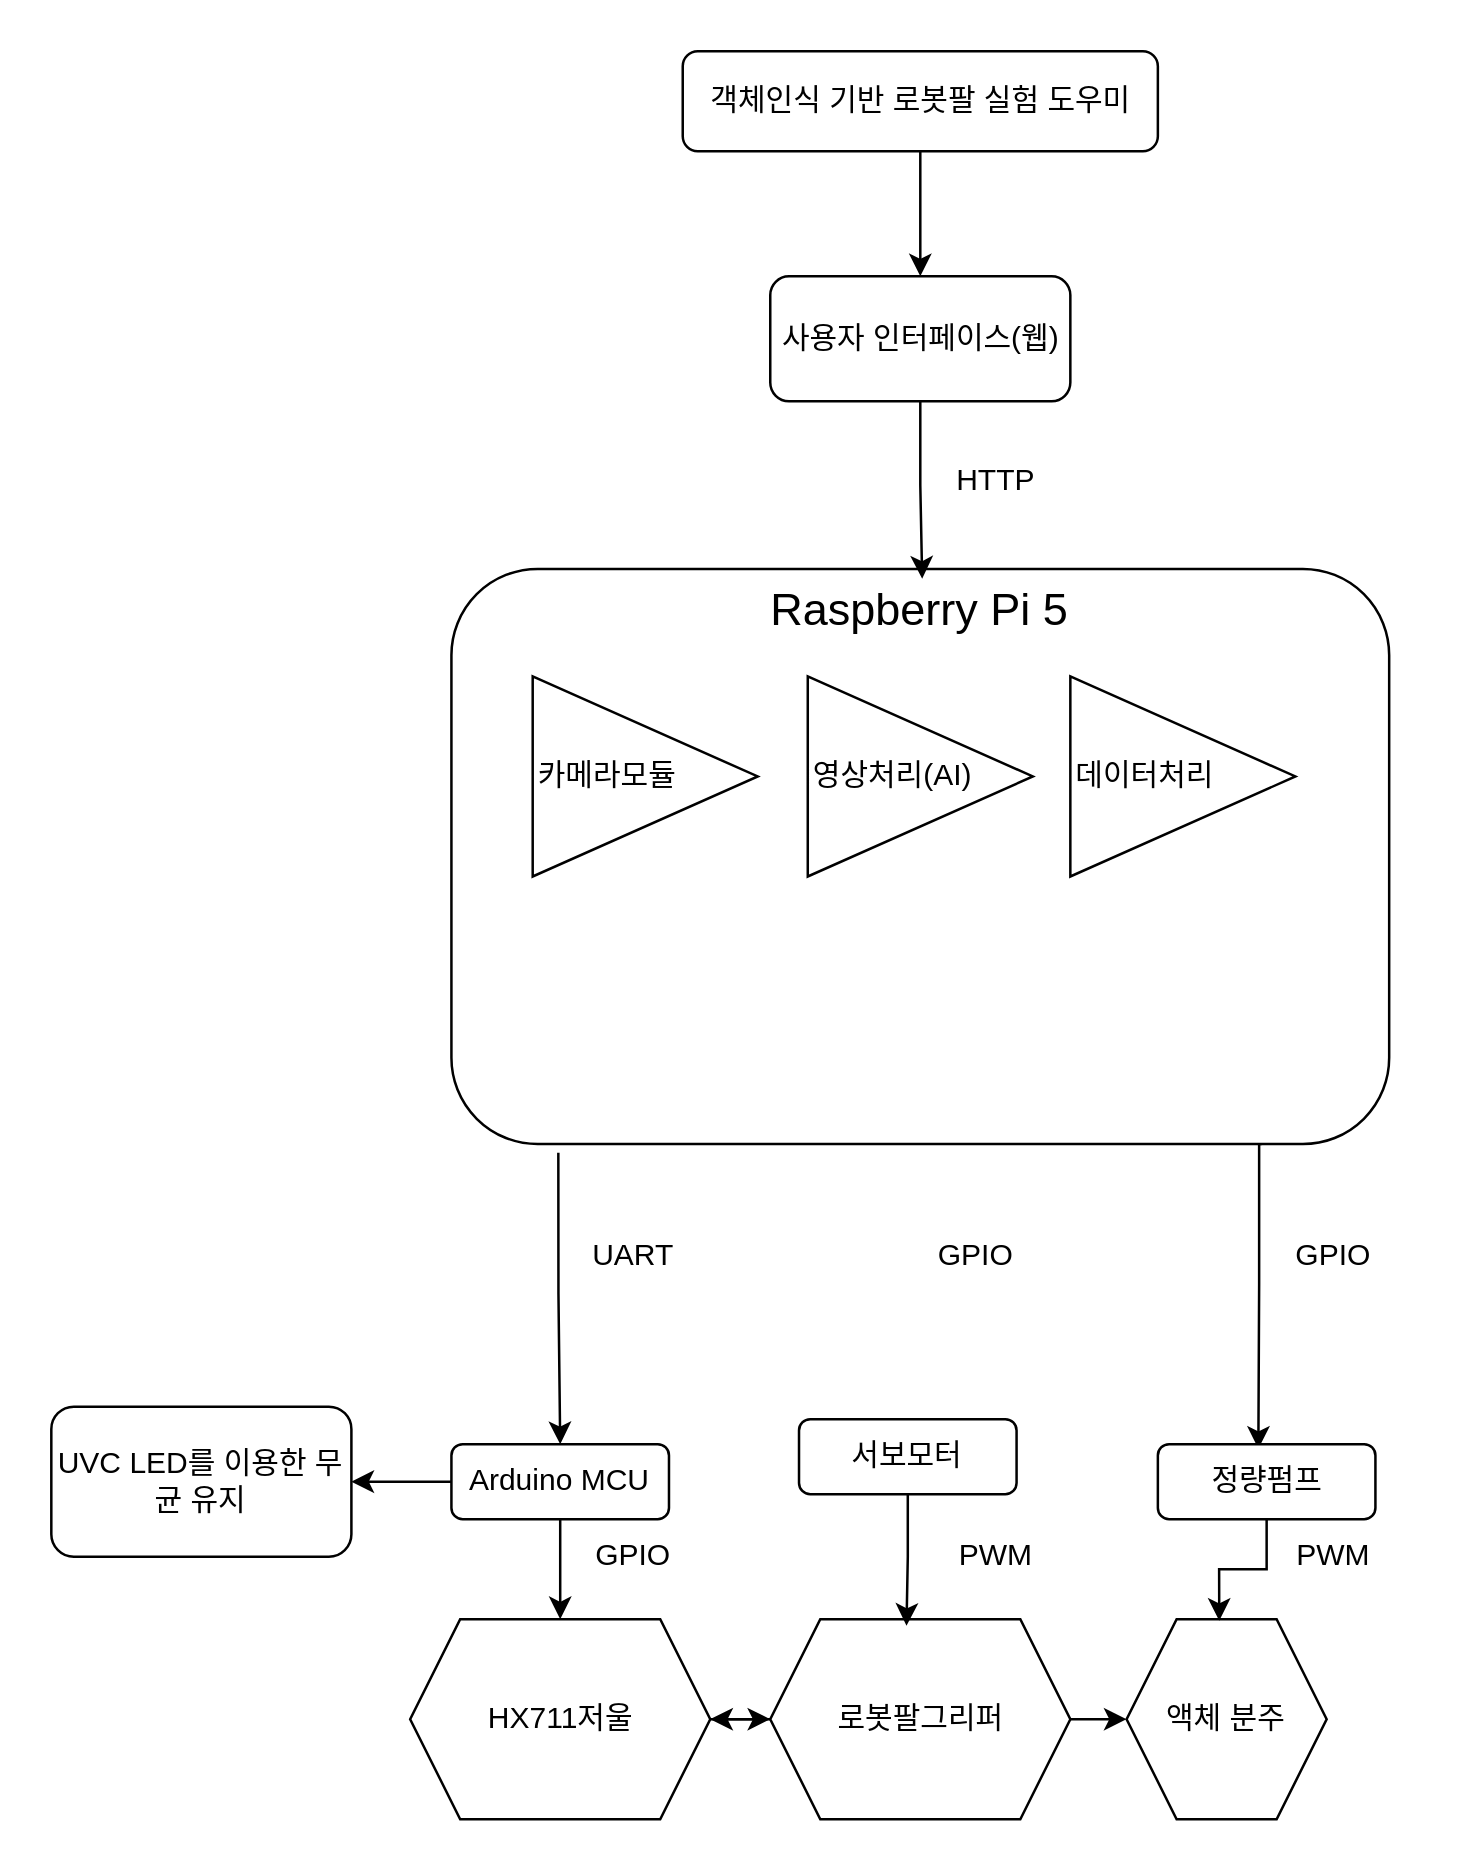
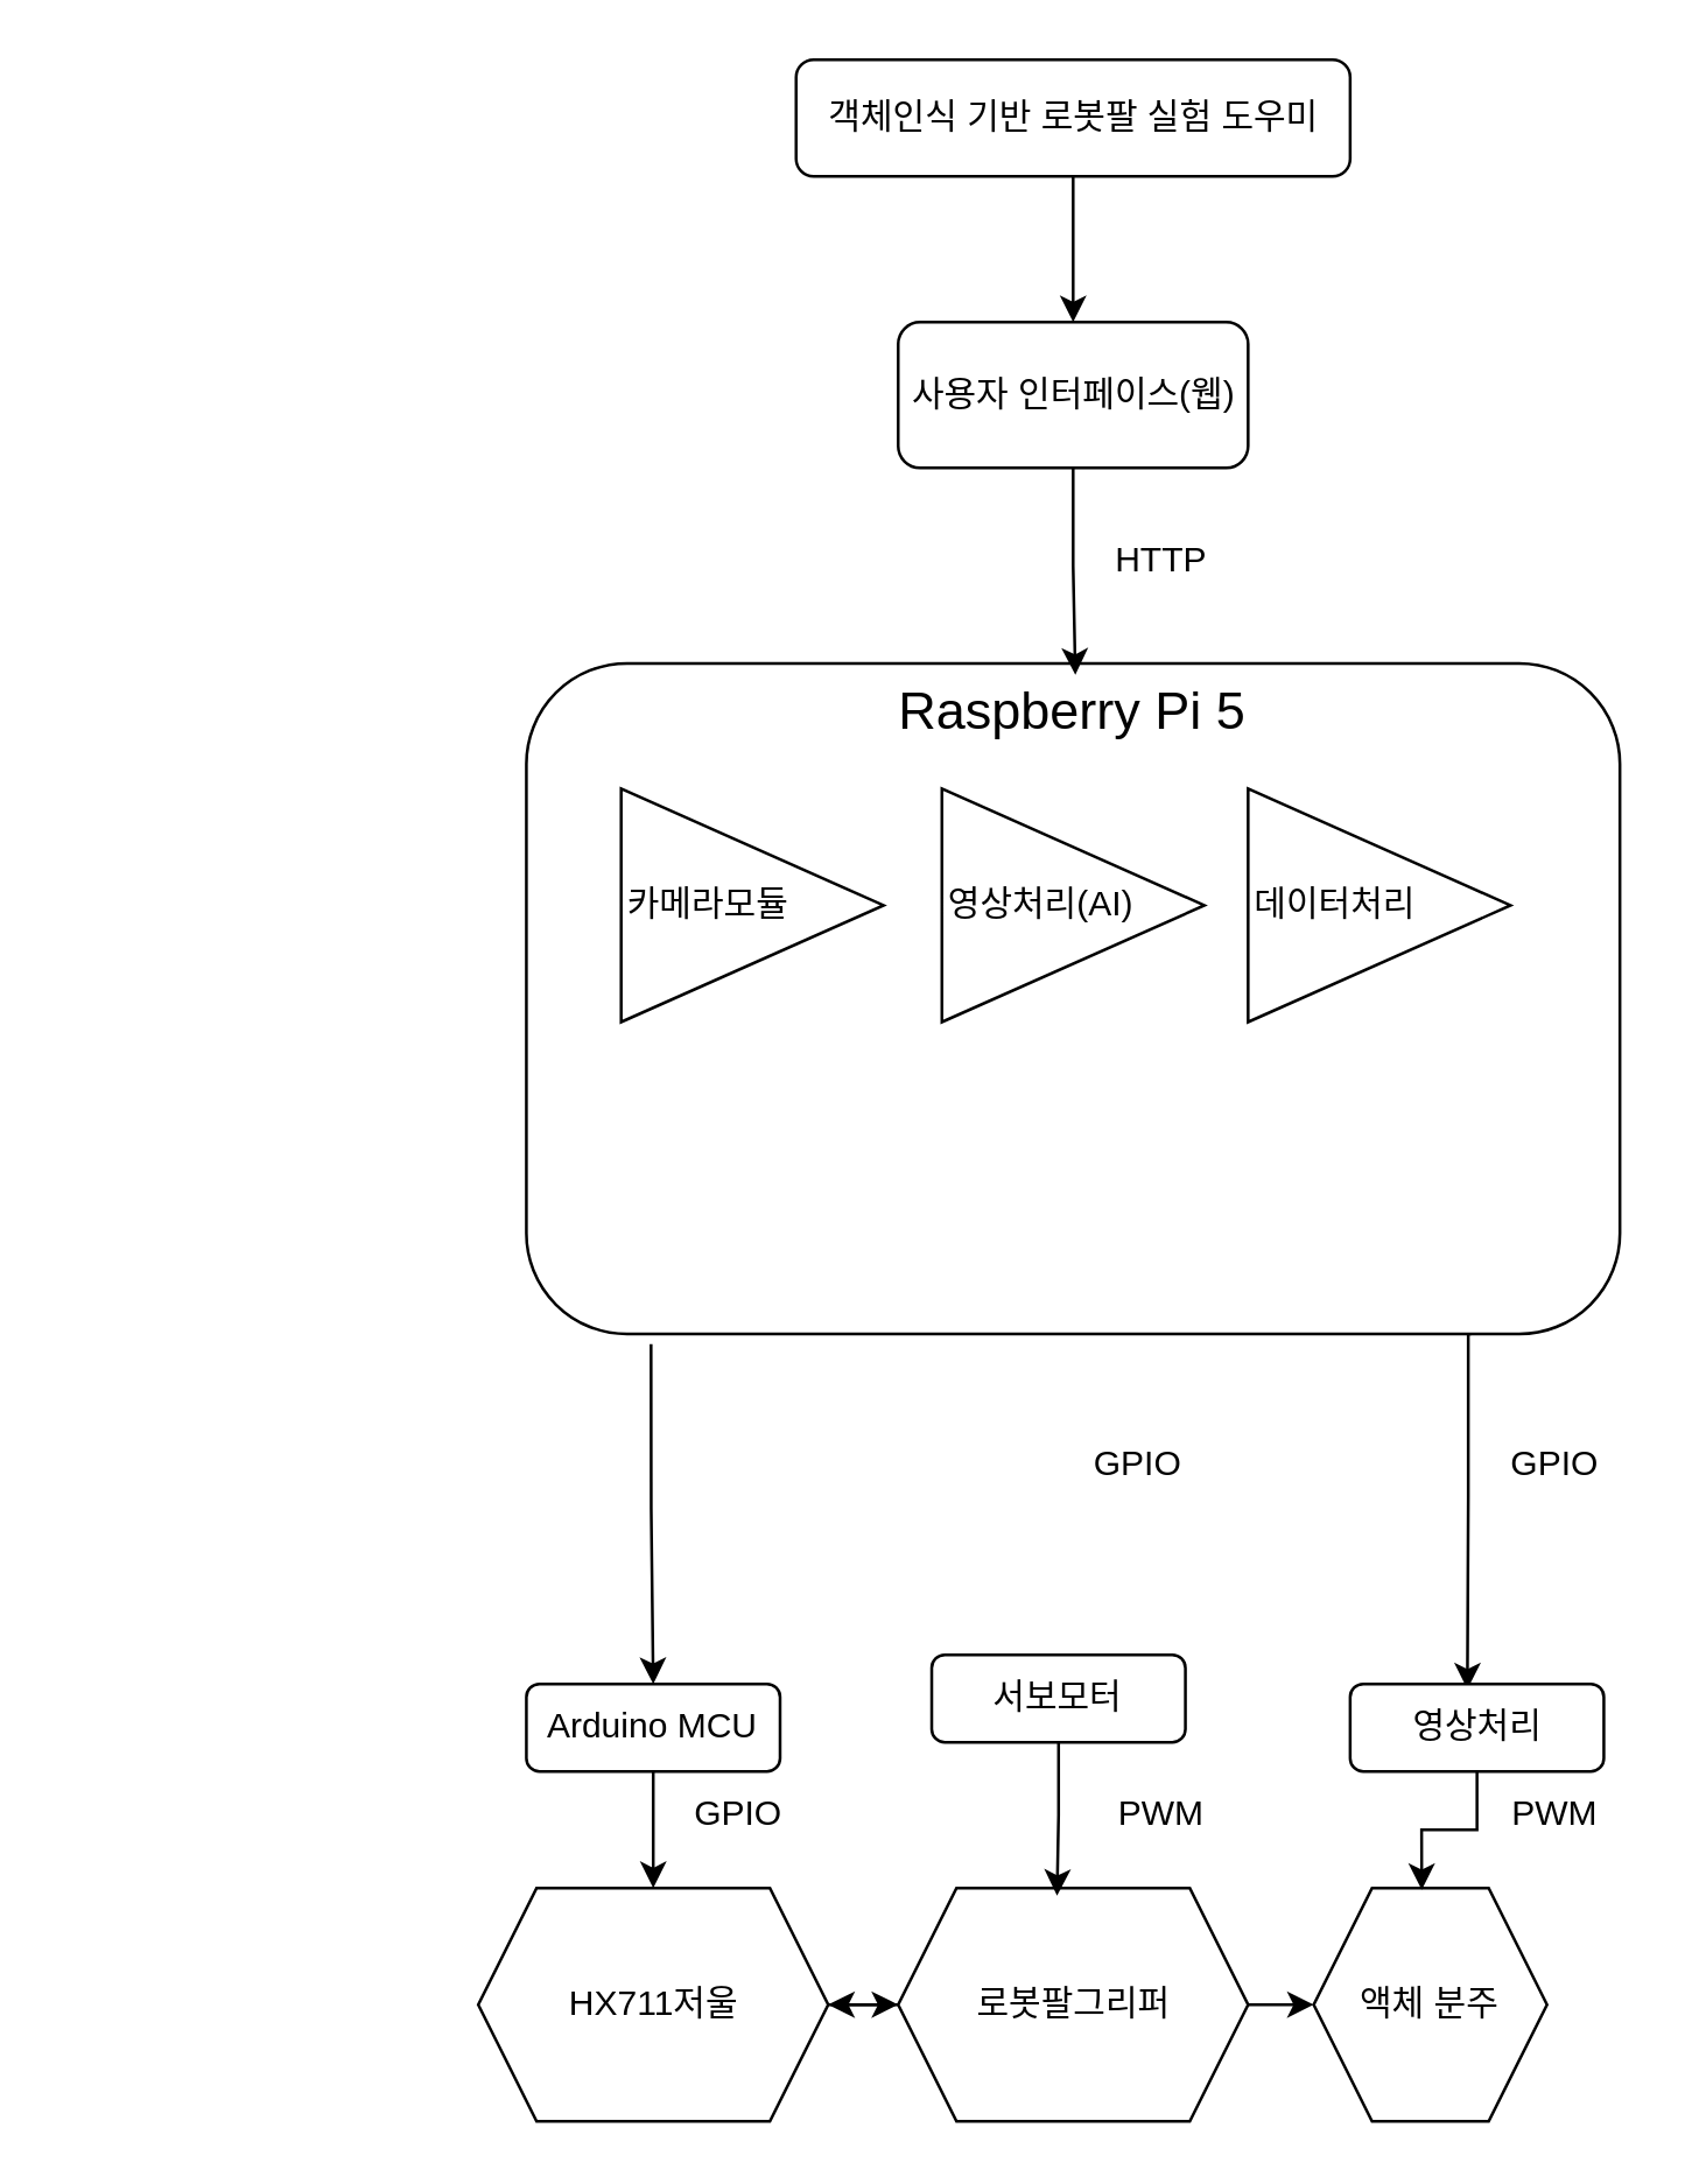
  <mxCell id="0" />
  <mxCell id="1" parent="0" />
  <mxCell id="2" style="edgeStyle=orthogonalEdgeStyle;rounded=0;orthogonalLoop=1;jettySize=auto;html=1;exitX=0.5;exitY=1;exitDx=0;exitDy=0;" edge="1" parent="1" source="3"><mxGeometry relative="1" as="geometry"><mxPoint x="367.5" y="110" as="targetPoint" /></mxGeometry></mxCell>
  <mxCell id="3" value="객체인식 기반 로봇팔 실험 도우미" style="rounded=1;whiteSpace=wrap;html=1;" vertex="1" parent="1"><mxGeometry x="272.5" y="20" width="190" height="40" as="geometry" /></mxCell>
  <mxCell id="4" value="사용자 인터페이스(웹)" style="rounded=1;whiteSpace=wrap;html=1;" vertex="1" parent="1"><mxGeometry x="307.5" y="110" width="120" height="50" as="geometry" /></mxCell>
  <mxCell id="5" style="edgeStyle=orthogonalEdgeStyle;rounded=0;orthogonalLoop=1;jettySize=auto;html=1;exitX=0.76;exitY=0.998;exitDx=0;exitDy=0;entryX=0.462;entryY=0.062;entryDx=0;entryDy=0;exitPerimeter=0;entryPerimeter=0;" edge="1" parent="1" target="14"><mxGeometry relative="1" as="geometry"><mxPoint x="502.5" y="567.46" as="targetPoint" /><mxPoint x="504" y="457" as="sourcePoint" /><Array as="points"><mxPoint x="503" y="457" /><mxPoint x="503" y="513" /></Array></mxGeometry></mxCell>
  <mxCell id="6" style="edgeStyle=orthogonalEdgeStyle;rounded=0;orthogonalLoop=1;jettySize=auto;html=1;entryX=0.5;entryY=0;entryDx=0;entryDy=0;exitX=0.114;exitY=1.015;exitDx=0;exitDy=0;exitPerimeter=0;" edge="1" parent="1" source="7" target="17"><mxGeometry relative="1" as="geometry" /></mxCell>
  <mxCell id="7" value="&lt;font style=&quot;font-size: 18px;&quot;&gt;Raspberry Pi 5&lt;/font&gt;" style="rounded=1;whiteSpace=wrap;html=1;verticalAlign=top;" vertex="1" parent="1"><mxGeometry x="180" y="227" width="375" height="230" as="geometry" /></mxCell>
  <mxCell id="8" style="edgeStyle=orthogonalEdgeStyle;rounded=0;orthogonalLoop=1;jettySize=auto;html=1;entryX=0.502;entryY=0.017;entryDx=0;entryDy=0;entryPerimeter=0;" edge="1" parent="1" source="4" target="7"><mxGeometry relative="1" as="geometry" /></mxCell>
  <mxCell id="9" value="카메라모듈" style="triangle;whiteSpace=wrap;html=1;align=left;" vertex="1" parent="1"><mxGeometry x="212.5" y="270" width="90" height="80" as="geometry" /></mxCell>
  <mxCell id="10" value="영상처리(AI)" style="triangle;whiteSpace=wrap;html=1;align=left;" vertex="1" parent="1"><mxGeometry x="322.5" y="270" width="90" height="80" as="geometry" /></mxCell>
  <mxCell id="11" value="데이터처리" style="triangle;whiteSpace=wrap;html=1;align=left;" vertex="1" parent="1"><mxGeometry x="427.5" y="270" width="90" height="80" as="geometry" /></mxCell>
  <mxCell id="12" value="HTTP" style="text;html=1;align=center;verticalAlign=middle;whiteSpace=wrap;rounded=0;" vertex="1" parent="1"><mxGeometry x="367.504" y="177" width="60" height="30" as="geometry" /></mxCell>
  <mxCell id="13" value="서보모터" style="rounded=1;whiteSpace=wrap;html=1;" vertex="1" parent="1"><mxGeometry x="319" y="567" width="87" height="30" as="geometry" /></mxCell>
- <mxCell id="14" value="정량펌프" style="rounded=1;whiteSpace=wrap;html=1;" vertex="1" parent="1"><mxGeometry x="462.5" y="577" width="87" height="30" as="geometry" /></mxCell>
+ <mxCell id="14" value="영상처리" style="rounded=1;whiteSpace=wrap;html=1;" vertex="1" parent="1"><mxGeometry x="462.5" y="577" width="87" height="30" as="geometry" /></mxCell>
  <mxCell id="15" style="edgeStyle=orthogonalEdgeStyle;rounded=0;orthogonalLoop=1;jettySize=auto;html=1;exitX=0.5;exitY=1;exitDx=0;exitDy=0;entryX=0.5;entryY=0;entryDx=0;entryDy=0;" edge="1" parent="1" source="17" target="19"><mxGeometry relative="1" as="geometry" /></mxCell>
- <mxCell id="16" style="edgeStyle=orthogonalEdgeStyle;rounded=0;orthogonalLoop=1;jettySize=auto;html=1;" edge="1" parent="1" source="17" target="32"><mxGeometry relative="1" as="geometry"><mxPoint x="120" y="592" as="targetPoint" /></mxGeometry></mxCell>
  <mxCell id="17" value="Arduino MCU" style="rounded=1;whiteSpace=wrap;html=1;" vertex="1" parent="1"><mxGeometry x="180" y="577" width="87" height="30" as="geometry" /></mxCell>
  <mxCell id="18" style="edgeStyle=orthogonalEdgeStyle;rounded=0;orthogonalLoop=1;jettySize=auto;html=1;entryX=0;entryY=0.5;entryDx=0;entryDy=0;" edge="1" parent="1" source="19" target="22"><mxGeometry relative="1" as="geometry" /></mxCell>
  <mxCell id="19" value="HX711저울" style="shape=hexagon;perimeter=hexagonPerimeter2;whiteSpace=wrap;html=1;fixedSize=1;" vertex="1" parent="1"><mxGeometry x="163.5" y="647" width="120" height="80" as="geometry" /></mxCell>
  <mxCell id="20" style="edgeStyle=orthogonalEdgeStyle;rounded=0;orthogonalLoop=1;jettySize=auto;html=1;entryX=0;entryY=0.5;entryDx=0;entryDy=0;" edge="1" parent="1" source="22" target="23"><mxGeometry relative="1" as="geometry" /></mxCell>
  <mxCell id="21" style="edgeStyle=orthogonalEdgeStyle;rounded=0;orthogonalLoop=1;jettySize=auto;html=1;exitX=0;exitY=0.5;exitDx=0;exitDy=0;entryX=1;entryY=0.5;entryDx=0;entryDy=0;" edge="1" parent="1" source="22" target="19"><mxGeometry relative="1" as="geometry" /></mxCell>
  <mxCell id="22" value="로봇팔그리퍼" style="shape=hexagon;perimeter=hexagonPerimeter2;whiteSpace=wrap;html=1;fixedSize=1;" vertex="1" parent="1"><mxGeometry x="307.5" y="647" width="120" height="80" as="geometry" /></mxCell>
  <mxCell id="23" value="액체 분주" style="shape=hexagon;perimeter=hexagonPerimeter2;whiteSpace=wrap;html=1;fixedSize=1;" vertex="1" parent="1"><mxGeometry x="450" y="647" width="80" height="80" as="geometry" /></mxCell>
  <mxCell id="24" style="edgeStyle=orthogonalEdgeStyle;rounded=0;orthogonalLoop=1;jettySize=auto;html=1;exitX=0.5;exitY=1;exitDx=0;exitDy=0;entryX=0.454;entryY=0.033;entryDx=0;entryDy=0;entryPerimeter=0;" edge="1" parent="1" source="13" target="22"><mxGeometry relative="1" as="geometry" /></mxCell>
  <mxCell id="25" style="edgeStyle=orthogonalEdgeStyle;rounded=0;orthogonalLoop=1;jettySize=auto;html=1;entryX=0.463;entryY=0.008;entryDx=0;entryDy=0;entryPerimeter=0;" edge="1" parent="1" source="14" target="23"><mxGeometry relative="1" as="geometry" /></mxCell>
- <mxCell id="26" value="UART" style="text;html=1;align=center;verticalAlign=middle;whiteSpace=wrap;rounded=0;" vertex="1" parent="1"><mxGeometry x="222.504" y="487" width="60" height="30" as="geometry" /></mxCell>
  <mxCell id="27" value="GPIO" style="text;html=1;align=center;verticalAlign=middle;whiteSpace=wrap;rounded=0;" vertex="1" parent="1"><mxGeometry x="360.004" y="487" width="60" height="30" as="geometry" /></mxCell>
  <mxCell id="28" value="GPIO" style="text;html=1;align=center;verticalAlign=middle;whiteSpace=wrap;rounded=0;" vertex="1" parent="1"><mxGeometry x="502.504" y="487" width="60" height="30" as="geometry" /></mxCell>
  <mxCell id="29" value="GPIO" style="text;html=1;align=center;verticalAlign=middle;whiteSpace=wrap;rounded=0;" vertex="1" parent="1"><mxGeometry x="222.504" y="607" width="60" height="30" as="geometry" /></mxCell>
  <mxCell id="30" value="PWM" style="text;html=1;align=center;verticalAlign=middle;whiteSpace=wrap;rounded=0;" vertex="1" parent="1"><mxGeometry x="367.504" y="607" width="60" height="30" as="geometry" /></mxCell>
  <mxCell id="31" value="PWM" style="text;html=1;align=center;verticalAlign=middle;whiteSpace=wrap;rounded=0;" vertex="1" parent="1"><mxGeometry x="502.504" y="607" width="60" height="30" as="geometry" /></mxCell>
- <mxCell id="32" value="UVC LED를 이용한 무균 유지" style="rounded=1;whiteSpace=wrap;html=1;" vertex="1" parent="1"><mxGeometry x="20" y="562" width="120" height="60" as="geometry" /></mxCell>
